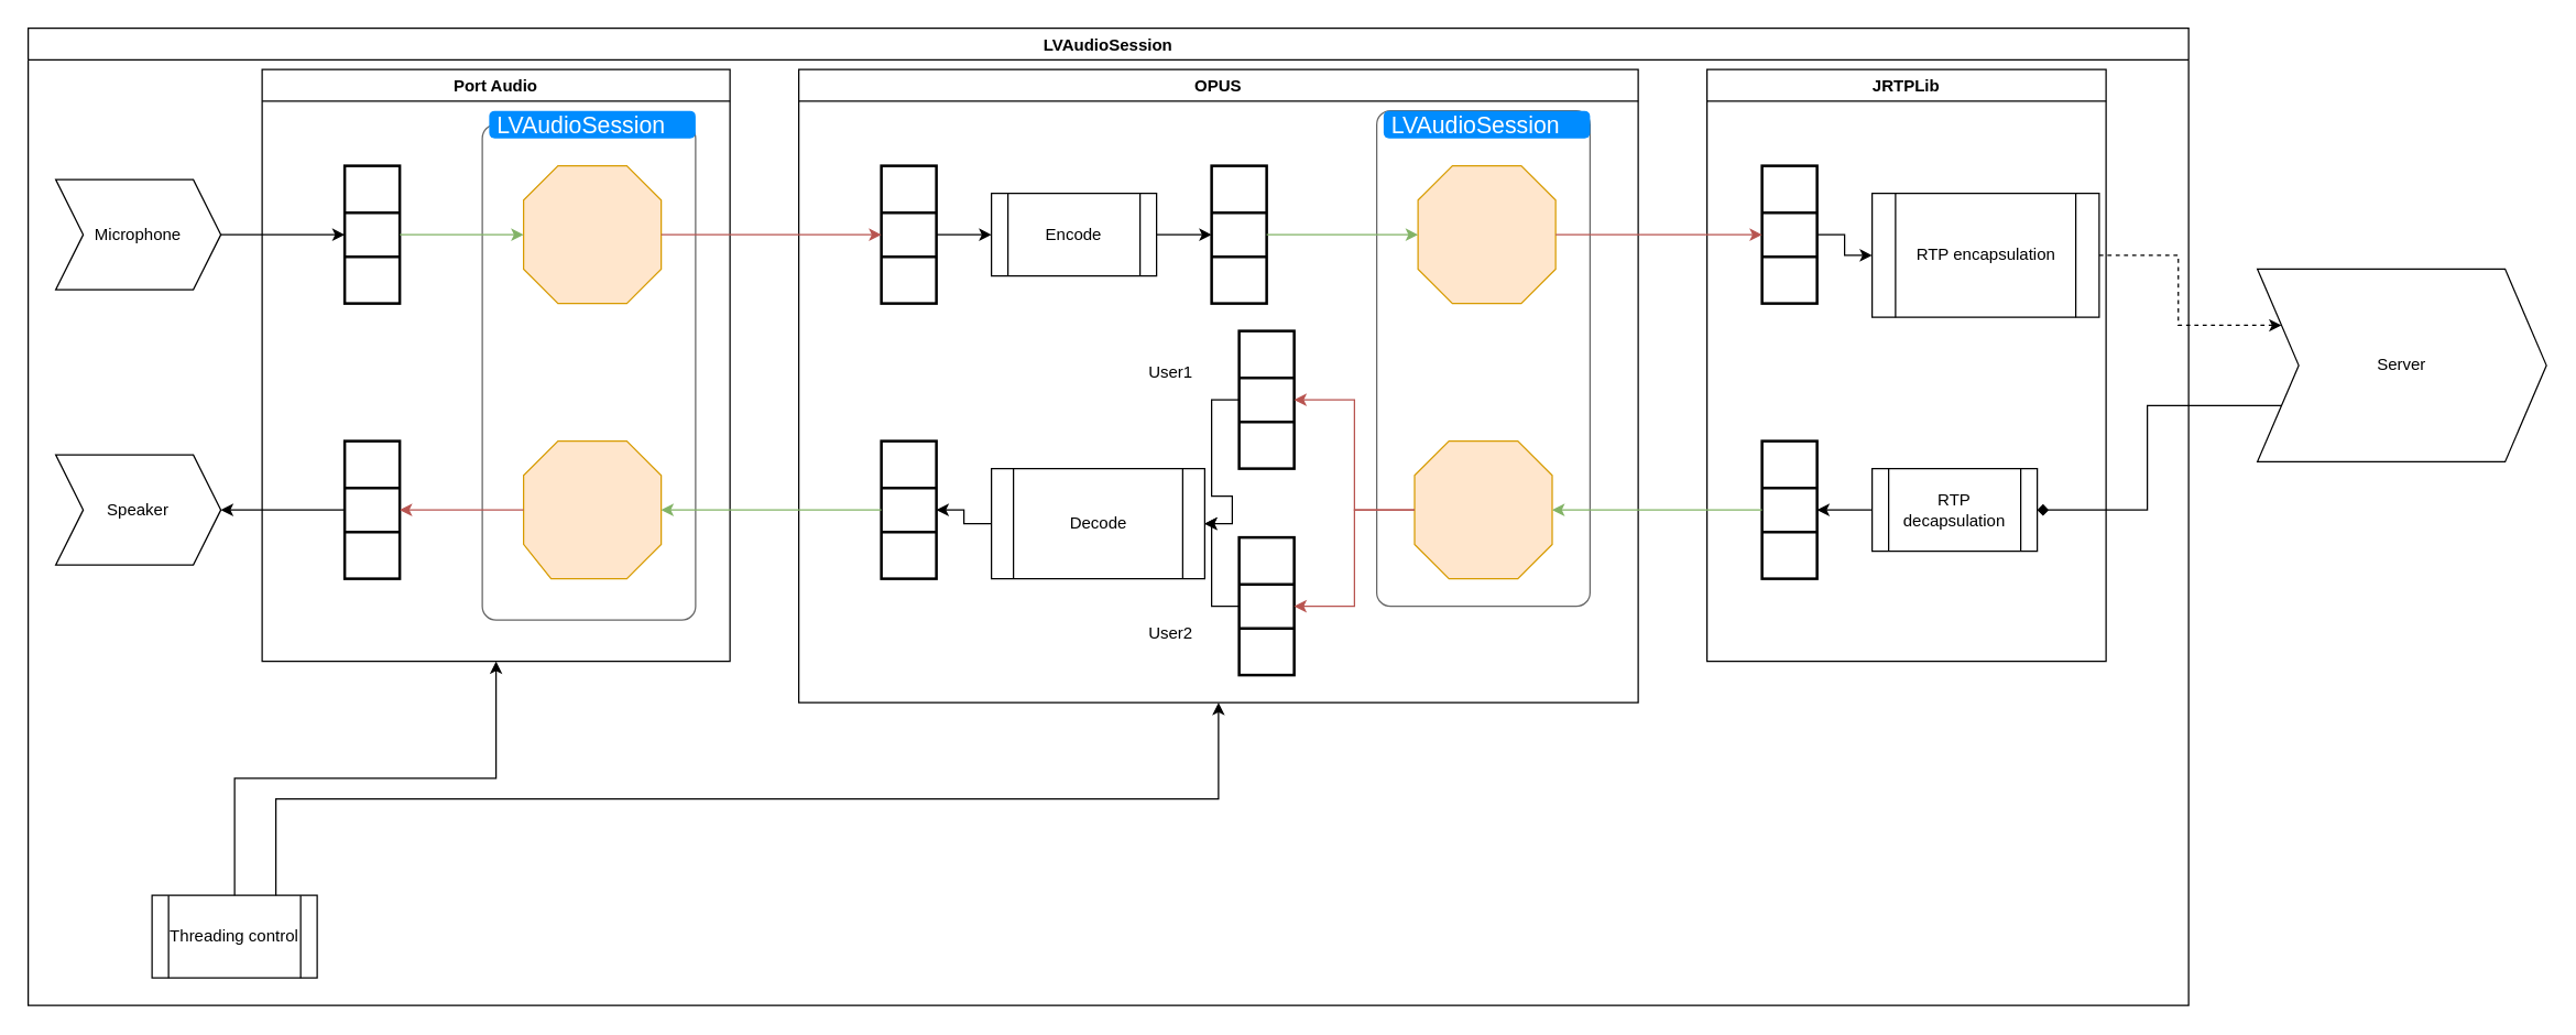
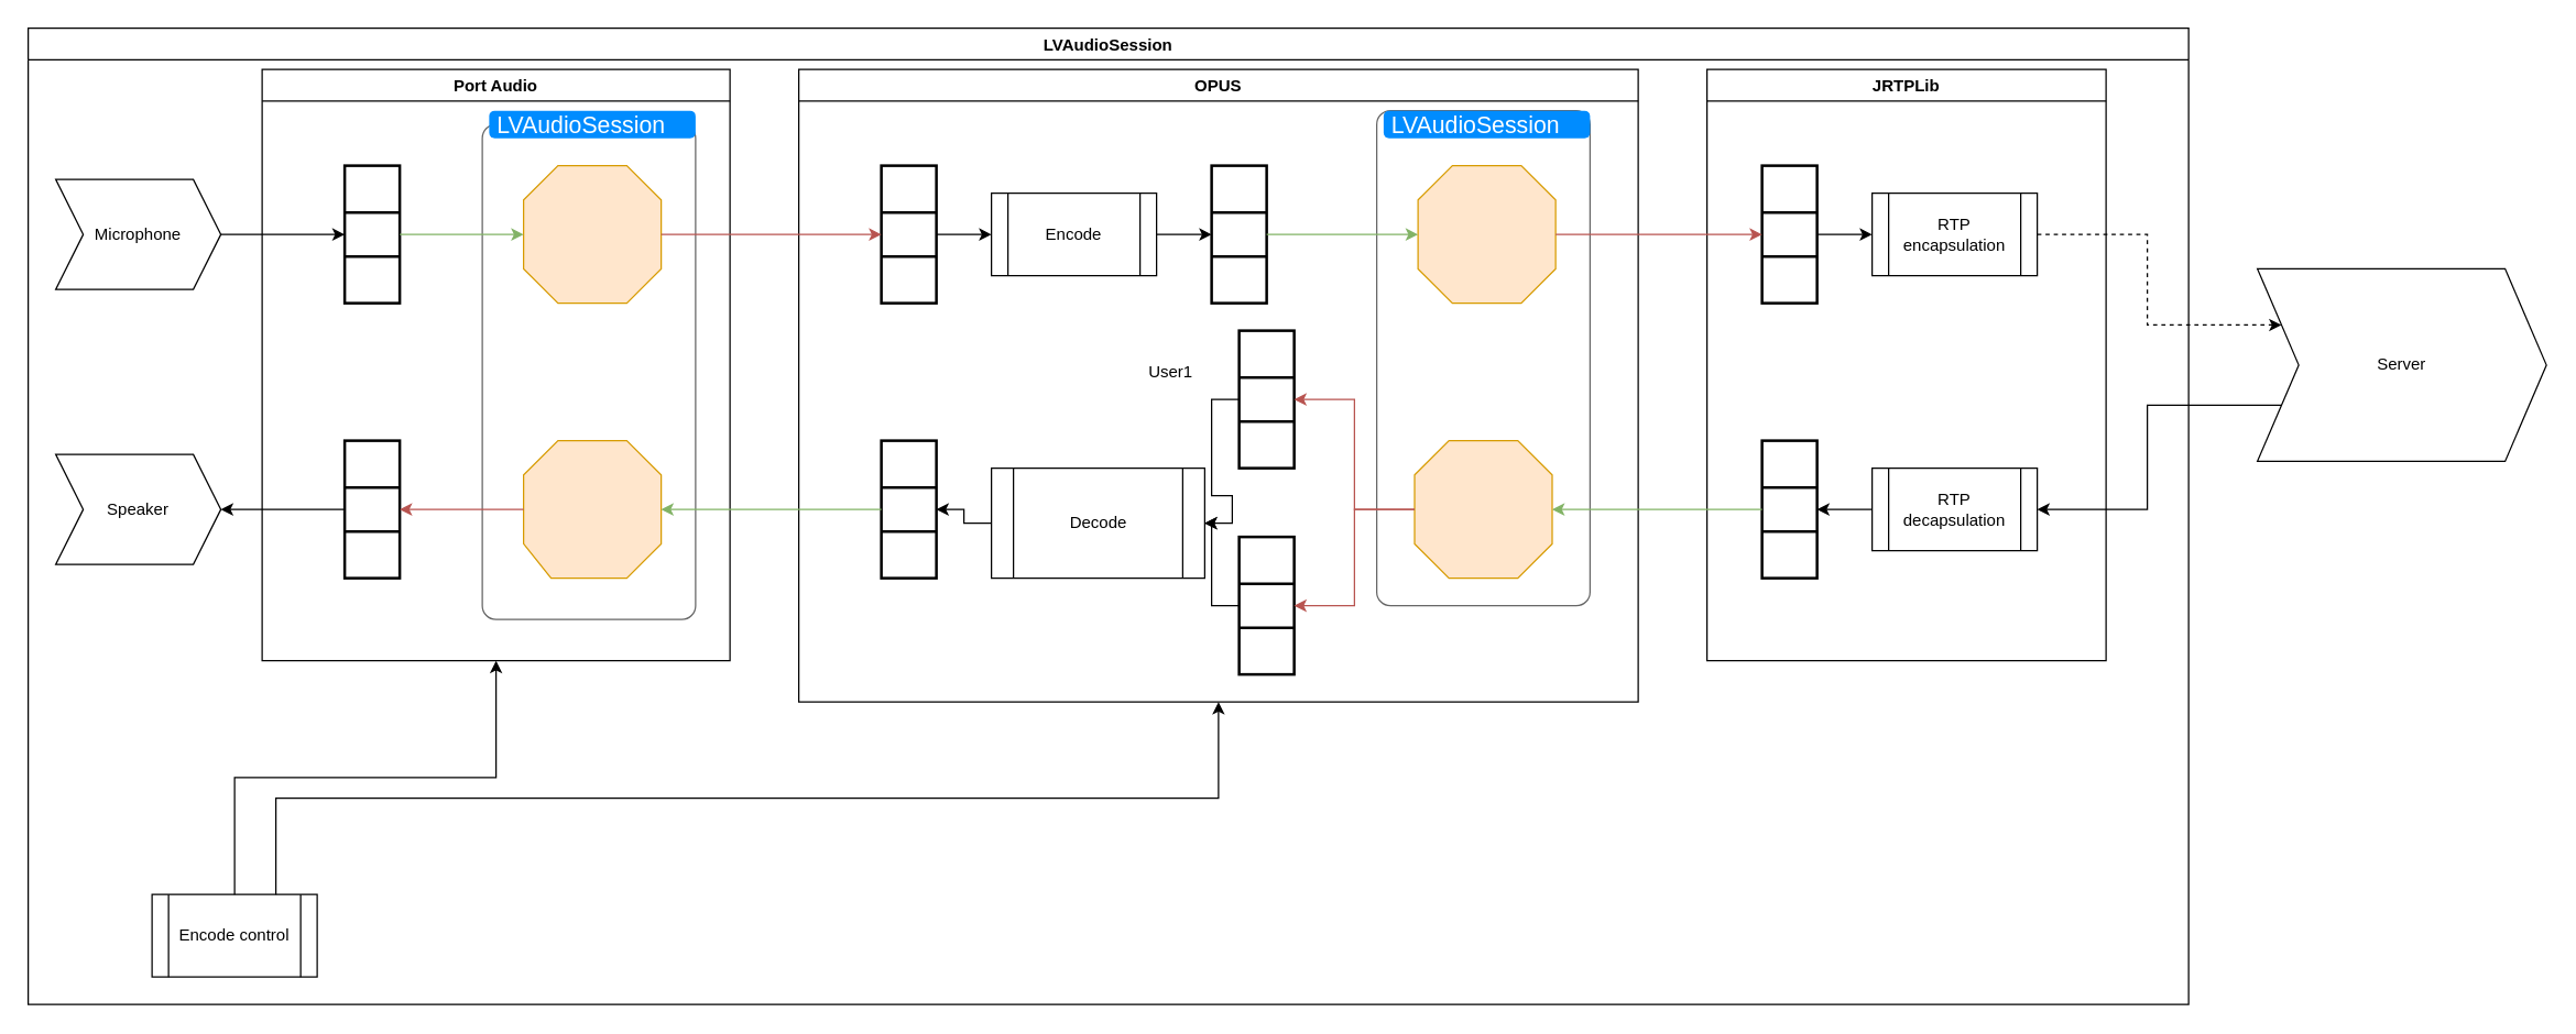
  <mxCell id="0" />
  <mxCell id="1" parent="0" />
  <mxCell id="2" value="Speaker" style="shape=step;perimeter=stepPerimeter;whiteSpace=wrap;html=1;fixedSize=1;" vertex="1" parent="1"><mxGeometry x="40" y="330" width="120" height="80" as="geometry" /></mxCell>
  <mxCell id="3" value="" style="edgeStyle=orthogonalEdgeStyle;rounded=0;orthogonalLoop=1;jettySize=auto;html=1;" edge="1" parent="1" source="4" target="5"><mxGeometry relative="1" as="geometry" /></mxCell>
  <mxCell id="4" value="Microphone" style="shape=step;perimeter=stepPerimeter;whiteSpace=wrap;html=1;fixedSize=1;" vertex="1" parent="1"><mxGeometry x="40" y="130" width="120" height="80" as="geometry" /></mxCell>
  <mxCell id="5" value="" style="strokeWidth=2;html=1;shape=mxgraph.lean_mapping.buffer_or_safety_stock;" vertex="1" parent="1"><mxGeometry x="250" y="120" width="40" height="100" as="geometry" /></mxCell>
  <mxCell id="6" value="Port Audio" style="swimlane;" vertex="1" parent="1"><mxGeometry x="190" y="50" width="340" height="430" as="geometry" /></mxCell>
  <mxCell id="7" value="" style="shape=mxgraph.mockup.containers.marginRect;rectMarginTop=10;strokeColor=#666666;strokeWidth=1;dashed=0;rounded=1;arcSize=5;recursiveResize=0;" vertex="1" parent="6"><mxGeometry x="160" y="30" width="155" height="370" as="geometry" /></mxCell>
  <mxCell id="8" value="LVAudioSession" style="shape=rect;strokeColor=none;fillColor=#008cff;strokeWidth=1;dashed=0;rounded=1;arcSize=20;fontColor=#ffffff;fontSize=17;spacing=2;spacingTop=-2;align=left;autosize=1;spacingLeft=4;resizeWidth=0;resizeHeight=0;perimeter=none;" vertex="1" parent="7"><mxGeometry x="5" width="150" height="20" as="geometry" /></mxCell>
  <mxCell id="9" value="" style="verticalLabelPosition=bottom;verticalAlign=top;html=1;shape=mxgraph.basic.polygon;polyCoords=[[0.25,0],[0.75,0],[1,0.25],[1,0.75],[0.75,1],[0.2,1],[0,0.75],[0,0.25]];polyline=0;fillColor=#ffe6cc;strokeColor=#d79b00;" vertex="1" parent="7"><mxGeometry x="30" y="240" width="100" height="100" as="geometry" /></mxCell>
  <mxCell id="10" value="" style="verticalLabelPosition=bottom;verticalAlign=top;html=1;shape=mxgraph.basic.polygon;polyCoords=[[0.25,0],[0.75,0],[1,0.25],[1,0.75],[0.75,1],[0.25,1],[0,0.75],[0,0.25]];polyline=0;fillColor=#ffe6cc;strokeColor=#d79b00;" vertex="1" parent="6"><mxGeometry x="190" y="70" width="100" height="100" as="geometry" /></mxCell>
  <mxCell id="11" value="" style="strokeWidth=2;html=1;shape=mxgraph.lean_mapping.buffer_or_safety_stock;" vertex="1" parent="6"><mxGeometry x="60" y="270" width="40" height="100" as="geometry" /></mxCell>
  <mxCell id="12" style="edgeStyle=orthogonalEdgeStyle;rounded=0;orthogonalLoop=1;jettySize=auto;html=1;entryX=1;entryY=0.5;entryDx=0;entryDy=0;fillColor=#f8cecc;strokeColor=#b85450;" edge="1" parent="6" source="9" target="11"><mxGeometry relative="1" as="geometry" /></mxCell>
  <mxCell id="13" value="OPUS" style="swimlane;" vertex="1" parent="1"><mxGeometry x="580" y="50" width="610" height="460" as="geometry"><mxRectangle x="500" y="40" width="70" height="23" as="alternateBounds" /></mxGeometry></mxCell>
  <mxCell id="14" value="" style="strokeWidth=2;html=1;shape=mxgraph.lean_mapping.buffer_or_safety_stock;" vertex="1" parent="13"><mxGeometry x="300" y="70" width="40" height="100" as="geometry" /></mxCell>
  <mxCell id="15" style="edgeStyle=orthogonalEdgeStyle;rounded=0;orthogonalLoop=1;jettySize=auto;html=1;exitX=0;exitY=0.5;exitDx=0;exitDy=0;entryX=1;entryY=0.5;entryDx=0;entryDy=0;" edge="1" parent="13" source="16" target="21"><mxGeometry relative="1" as="geometry" /></mxCell>
  <mxCell id="16" value="" style="strokeWidth=2;html=1;shape=mxgraph.lean_mapping.buffer_or_safety_stock;" vertex="1" parent="13"><mxGeometry x="320" y="340" width="40" height="100" as="geometry" /></mxCell>
  <mxCell id="17" value="" style="strokeWidth=2;html=1;shape=mxgraph.lean_mapping.buffer_or_safety_stock;" vertex="1" parent="13"><mxGeometry x="60" y="270" width="40" height="100" as="geometry" /></mxCell>
  <mxCell id="18" style="edgeStyle=orthogonalEdgeStyle;rounded=0;orthogonalLoop=1;jettySize=auto;html=1;exitX=1;exitY=0.5;exitDx=0;exitDy=0;entryX=0;entryY=0.5;entryDx=0;entryDy=0;" edge="1" parent="13" source="19" target="14"><mxGeometry relative="1" as="geometry" /></mxCell>
  <mxCell id="19" value="Encode" style="shape=process;whiteSpace=wrap;html=1;backgroundOutline=1;" vertex="1" parent="13"><mxGeometry x="140" y="90" width="120" height="60" as="geometry" /></mxCell>
  <mxCell id="20" style="edgeStyle=orthogonalEdgeStyle;rounded=0;orthogonalLoop=1;jettySize=auto;html=1;exitX=0;exitY=0.5;exitDx=0;exitDy=0;entryX=1;entryY=0.5;entryDx=0;entryDy=0;" edge="1" parent="13" source="21" target="17"><mxGeometry relative="1" as="geometry" /></mxCell>
  <mxCell id="21" value="Decode" style="shape=process;whiteSpace=wrap;html=1;backgroundOutline=1;" vertex="1" parent="13"><mxGeometry x="140" y="290" width="155" height="80" as="geometry" /></mxCell>
  <mxCell id="22" value="" style="strokeWidth=2;html=1;shape=mxgraph.lean_mapping.buffer_or_safety_stock;" vertex="1" parent="13"><mxGeometry x="60" y="70" width="40" height="100" as="geometry" /></mxCell>
  <mxCell id="23" style="edgeStyle=orthogonalEdgeStyle;rounded=0;orthogonalLoop=1;jettySize=auto;html=1;exitX=1;exitY=0.5;exitDx=0;exitDy=0;entryX=0;entryY=0.5;entryDx=0;entryDy=0;" edge="1" parent="13" source="22" target="19"><mxGeometry relative="1" as="geometry" /></mxCell>
  <mxCell id="24" value="" style="shape=mxgraph.mockup.containers.marginRect;rectMarginTop=10;strokeColor=#666666;strokeWidth=1;dashed=0;rounded=1;arcSize=5;recursiveResize=0;" vertex="1" parent="13"><mxGeometry x="420" y="20" width="155" height="370" as="geometry" /></mxCell>
  <mxCell id="25" value="LVAudioSession" style="shape=rect;strokeColor=none;fillColor=#008cff;strokeWidth=1;dashed=0;rounded=1;arcSize=20;fontColor=#ffffff;fontSize=17;spacing=2;spacingTop=-2;align=left;autosize=1;spacingLeft=4;resizeWidth=0;resizeHeight=0;perimeter=none;" vertex="1" parent="24"><mxGeometry x="5" y="10" width="150" height="20" as="geometry" /></mxCell>
  <mxCell id="26" value="" style="verticalLabelPosition=bottom;verticalAlign=top;html=1;shape=mxgraph.basic.polygon;polyCoords=[[0.25,0],[0.75,0],[1,0.25],[1,0.75],[0.75,1],[0.25,1],[0,0.75],[0,0.25]];polyline=0;fillColor=#ffe6cc;strokeColor=#d79b00;" vertex="1" parent="24"><mxGeometry x="27.5" y="250" width="100" height="100" as="geometry" /></mxCell>
  <mxCell id="27" value="" style="verticalLabelPosition=bottom;verticalAlign=top;html=1;shape=mxgraph.basic.polygon;polyCoords=[[0.25,0],[0.75,0],[1,0.25],[1,0.75],[0.75,1],[0.25,1],[0,0.75],[0,0.25]];polyline=0;fillColor=#ffe6cc;strokeColor=#d79b00;" vertex="1" parent="24"><mxGeometry x="30" y="50" width="100" height="100" as="geometry" /></mxCell>
  <mxCell id="28" style="edgeStyle=orthogonalEdgeStyle;rounded=0;orthogonalLoop=1;jettySize=auto;html=1;exitX=1;exitY=0.5;exitDx=0;exitDy=0;fillColor=#d5e8d4;strokeColor=#82b366;" edge="1" parent="13" source="14" target="27"><mxGeometry relative="1" as="geometry" /></mxCell>
  <mxCell id="29" style="edgeStyle=orthogonalEdgeStyle;rounded=0;orthogonalLoop=1;jettySize=auto;html=1;entryX=1;entryY=0.5;entryDx=0;entryDy=0;fillColor=#f8cecc;strokeColor=#b85450;" edge="1" parent="13" source="26" target="16"><mxGeometry relative="1" as="geometry" /></mxCell>
  <mxCell id="30" style="edgeStyle=orthogonalEdgeStyle;rounded=0;orthogonalLoop=1;jettySize=auto;html=1;exitX=0;exitY=0.5;exitDx=0;exitDy=0;entryX=1;entryY=0.5;entryDx=0;entryDy=0;" edge="1" parent="13" source="31" target="21"><mxGeometry relative="1" as="geometry" /></mxCell>
  <mxCell id="31" value="" style="strokeWidth=2;html=1;shape=mxgraph.lean_mapping.buffer_or_safety_stock;" vertex="1" parent="13"><mxGeometry x="320" y="190" width="40" height="100" as="geometry" /></mxCell>
  <mxCell id="32" style="edgeStyle=orthogonalEdgeStyle;rounded=0;orthogonalLoop=1;jettySize=auto;html=1;entryX=1;entryY=0.5;entryDx=0;entryDy=0;fillColor=#f8cecc;strokeColor=#b85450;" edge="1" parent="13" source="26" target="31"><mxGeometry relative="1" as="geometry" /></mxCell>
  <mxCell id="33" value="User1" style="text;html=1;align=center;verticalAlign=middle;resizable=0;points=[];autosize=1;strokeColor=none;" vertex="1" parent="13"><mxGeometry x="245" y="210" width="50" height="20" as="geometry" /></mxCell>
- <mxCell id="34" value="User2" style="text;html=1;align=center;verticalAlign=middle;resizable=0;points=[];autosize=1;strokeColor=none;" vertex="1" parent="13"><mxGeometry x="245" y="400" width="50" height="20" as="geometry" /></mxCell>
  <mxCell id="35" style="edgeStyle=orthogonalEdgeStyle;rounded=0;orthogonalLoop=1;jettySize=auto;html=1;fillColor=#f8cecc;strokeColor=#b85450;" edge="1" parent="1" source="10"><mxGeometry relative="1" as="geometry"><mxPoint x="640" y="170" as="targetPoint" /></mxGeometry></mxCell>
  <mxCell id="36" style="edgeStyle=orthogonalEdgeStyle;rounded=0;orthogonalLoop=1;jettySize=auto;html=1;fillColor=#d5e8d4;strokeColor=#82b366;" edge="1" parent="1" source="5" target="10"><mxGeometry relative="1" as="geometry" /></mxCell>
  <mxCell id="37" style="edgeStyle=orthogonalEdgeStyle;rounded=0;orthogonalLoop=1;jettySize=auto;html=1;entryX=1;entryY=0.5;entryDx=0;entryDy=0;" edge="1" parent="1" source="11" target="2"><mxGeometry relative="1" as="geometry" /></mxCell>
  <mxCell id="38" style="edgeStyle=orthogonalEdgeStyle;rounded=0;orthogonalLoop=1;jettySize=auto;html=1;fillColor=#d5e8d4;strokeColor=#82b366;" edge="1" parent="1" source="17" target="9"><mxGeometry relative="1" as="geometry" /></mxCell>
  <mxCell id="39" value="JRTPLib" style="swimlane;" vertex="1" parent="1"><mxGeometry x="1240" y="50" width="290" height="430" as="geometry" /></mxCell>
  <mxCell id="40" style="edgeStyle=orthogonalEdgeStyle;rounded=0;orthogonalLoop=1;jettySize=auto;html=1;exitX=1;exitY=0.5;exitDx=0;exitDy=0;entryX=0;entryY=0.5;entryDx=0;entryDy=0;" edge="1" parent="39" source="41" target="43"><mxGeometry relative="1" as="geometry" /></mxCell>
  <mxCell id="41" value="" style="strokeWidth=2;html=1;shape=mxgraph.lean_mapping.buffer_or_safety_stock;" vertex="1" parent="39"><mxGeometry x="40" y="70" width="40" height="100" as="geometry" /></mxCell>
  <mxCell id="42" value="" style="strokeWidth=2;html=1;shape=mxgraph.lean_mapping.buffer_or_safety_stock;" vertex="1" parent="39"><mxGeometry x="40" y="270" width="40" height="100" as="geometry" /></mxCell>
- <mxCell id="43" value="RTP encapsulation" style="shape=process;whiteSpace=wrap;html=1;backgroundOutline=1;" vertex="1" parent="39"><mxGeometry x="120" y="90" width="165" height="90" as="geometry" /></mxCell>
+ <mxCell id="43" value="RTP encapsulation" style="shape=process;whiteSpace=wrap;html=1;backgroundOutline=1;" vertex="1" parent="39"><mxGeometry x="120" y="90" width="120" height="60" as="geometry" /></mxCell>
  <mxCell id="44" style="edgeStyle=orthogonalEdgeStyle;rounded=0;orthogonalLoop=1;jettySize=auto;html=1;exitX=0;exitY=0.5;exitDx=0;exitDy=0;entryX=1;entryY=0.5;entryDx=0;entryDy=0;" edge="1" parent="39" source="45" target="42"><mxGeometry relative="1" as="geometry" /></mxCell>
  <mxCell id="45" value="&lt;div&gt;RTP decapsulation&lt;/div&gt;" style="shape=process;whiteSpace=wrap;html=1;backgroundOutline=1;" vertex="1" parent="39"><mxGeometry x="120" y="290" width="120" height="60" as="geometry" /></mxCell>
  <mxCell id="46" style="edgeStyle=orthogonalEdgeStyle;rounded=0;orthogonalLoop=1;jettySize=auto;html=1;entryX=0;entryY=0.5;entryDx=0;entryDy=0;fillColor=#f8cecc;strokeColor=#b85450;" edge="1" parent="1" source="27" target="41"><mxGeometry relative="1" as="geometry"><mxPoint x="1270" y="170" as="targetPoint" /></mxGeometry></mxCell>
  <mxCell id="47" style="edgeStyle=orthogonalEdgeStyle;rounded=0;orthogonalLoop=1;jettySize=auto;html=1;fillColor=#d5e8d4;strokeColor=#82b366;" edge="1" parent="1" source="42" target="26"><mxGeometry relative="1" as="geometry" /></mxCell>
- <mxCell id="48" style="edgeStyle=orthogonalEdgeStyle;rounded=0;orthogonalLoop=1;jettySize=auto;html=1;exitX=0;exitY=0.75;exitDx=0;exitDy=0;entryX=1;entryY=0.5;entryDx=0;entryDy=0;endArrow=diamond;" edge="1" parent="1" source="49" target="45"><mxGeometry relative="1" as="geometry" /></mxCell>
+ <mxCell id="48" style="edgeStyle=orthogonalEdgeStyle;rounded=0;orthogonalLoop=1;jettySize=auto;html=1;exitX=0;exitY=0.75;exitDx=0;exitDy=0;entryX=1;entryY=0.5;entryDx=0;entryDy=0;" edge="1" parent="1" source="49" target="45"><mxGeometry relative="1" as="geometry" /></mxCell>
  <mxCell id="49" value="Server" style="shape=step;perimeter=stepPerimeter;whiteSpace=wrap;html=1;fixedSize=1;size=30;" vertex="1" parent="1"><mxGeometry x="1640" y="195" width="210" height="140" as="geometry" /></mxCell>
  <mxCell id="50" style="edgeStyle=orthogonalEdgeStyle;rounded=0;orthogonalLoop=1;jettySize=auto;html=1;exitX=1;exitY=0.5;exitDx=0;exitDy=0;entryX=0;entryY=0.25;entryDx=0;entryDy=0;dashed=1;" edge="1" parent="1" source="43" target="49"><mxGeometry relative="1" as="geometry" /></mxCell>
  <mxCell id="51" value="LVAudioSession" style="swimlane;startSize=23;" vertex="1" parent="1"><mxGeometry x="20" y="20" width="1570" height="710" as="geometry"><mxRectangle x="500" y="40" width="70" height="23" as="alternateBounds" /></mxGeometry></mxCell>
- <mxCell id="52" value="Threading control" style="shape=process;whiteSpace=wrap;html=1;backgroundOutline=1;" vertex="1" parent="51"><mxGeometry x="90" y="630" width="120" height="60" as="geometry" /></mxCell>
+ <mxCell id="52" value="Encode control" style="shape=process;whiteSpace=wrap;html=1;backgroundOutline=1;" vertex="1" parent="51"><mxGeometry x="90" y="630" width="120" height="60" as="geometry" /></mxCell>
  <mxCell id="53" style="edgeStyle=orthogonalEdgeStyle;rounded=0;orthogonalLoop=1;jettySize=auto;html=1;exitX=0.5;exitY=0;exitDx=0;exitDy=0;entryX=0.5;entryY=1;entryDx=0;entryDy=0;" edge="1" parent="1" source="52" target="6"><mxGeometry relative="1" as="geometry" /></mxCell>
  <mxCell id="54" style="edgeStyle=orthogonalEdgeStyle;rounded=0;orthogonalLoop=1;jettySize=auto;html=1;exitX=0.75;exitY=0;exitDx=0;exitDy=0;entryX=0.5;entryY=1;entryDx=0;entryDy=0;" edge="1" parent="1" source="52" target="13"><mxGeometry relative="1" as="geometry" /></mxCell>
